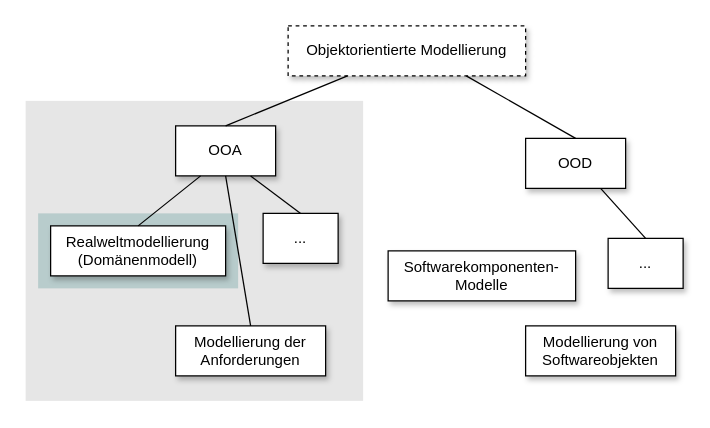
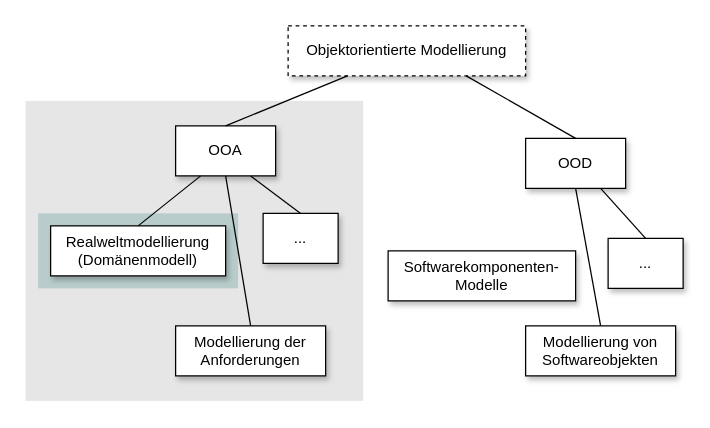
  <mxCell id="0" />
  <mxCell id="1" parent="0" />
  <mxCell id="2" value="" style="rounded=0;whiteSpace=wrap;html=1;strokeColor=none;fillColor=#E6E6E6;" parent="1" vertex="1"><mxGeometry x="20" y="80" width="270" height="240" as="geometry" /></mxCell>
  <mxCell id="3" value="" style="rounded=0;whiteSpace=wrap;html=1;fillColor=#006666;strokeColor=none;opacity=20;" parent="1" vertex="1"><mxGeometry x="30" y="170" width="160" height="60" as="geometry" /></mxCell>
  <mxCell id="4" value="Objektorientierte Modellierung" style="rounded=0;whiteSpace=wrap;html=1;shadow=1;dashed=1;" parent="1" vertex="1"><mxGeometry x="230" y="20" width="190" height="40" as="geometry" /></mxCell>
  <mxCell id="5" value="OOA" style="rounded=0;whiteSpace=wrap;html=1;shadow=1;" parent="1" vertex="1"><mxGeometry x="140" y="100" width="80" height="40" as="geometry" /></mxCell>
  <mxCell id="6" value="&lt;div&gt;OOD&lt;/div&gt;" style="rounded=0;whiteSpace=wrap;html=1;shadow=1;" parent="1" vertex="1"><mxGeometry x="420" y="110" width="80" height="40" as="geometry" /></mxCell>
  <mxCell id="7" value="Realweltmodellierung&lt;br&gt;(Domänenmodell)" style="rounded=0;whiteSpace=wrap;html=1;shadow=1;" parent="1" vertex="1"><mxGeometry x="40" y="180" width="140" height="40" as="geometry" /></mxCell>
  <mxCell id="8" value="Modellierung der Anforderungen" style="rounded=0;whiteSpace=wrap;html=1;shadow=1;" parent="1" vertex="1"><mxGeometry x="140" y="260" width="120" height="40" as="geometry" /></mxCell>
  <mxCell id="9" value="&lt;div&gt;...&lt;/div&gt;" style="rounded=0;whiteSpace=wrap;html=1;shadow=1;" parent="1" vertex="1"><mxGeometry x="210" y="170" width="60" height="40" as="geometry" /></mxCell>
  <mxCell id="10" value="Softwarekomponenten-&lt;br&gt;Modelle" style="rounded=0;whiteSpace=wrap;html=1;shadow=1;" parent="1" vertex="1"><mxGeometry x="310" y="200" width="150" height="40" as="geometry" /></mxCell>
  <mxCell id="11" value="Modellierung von Softwareobjekten" style="rounded=0;whiteSpace=wrap;html=1;shadow=1;" parent="1" vertex="1"><mxGeometry x="420" y="260" width="120" height="40" as="geometry" /></mxCell>
  <mxCell id="12" value="&lt;div&gt;...&lt;/div&gt;" style="rounded=0;whiteSpace=wrap;html=1;shadow=1;" parent="1" vertex="1"><mxGeometry x="486" y="190" width="60" height="40" as="geometry" /></mxCell>
  <mxCell id="13" value="" style="endArrow=none;html=1;rounded=0;exitX=0.25;exitY=1;exitDx=0;exitDy=0;entryX=0.5;entryY=0;entryDx=0;entryDy=0;" parent="1" source="5" target="7" edge="1"><mxGeometry width="50" height="50" relative="1" as="geometry"><mxPoint x="150" y="400" as="sourcePoint" /><mxPoint x="200" y="350" as="targetPoint" /></mxGeometry></mxCell>
  <mxCell id="14" value="" style="endArrow=none;html=1;rounded=0;exitX=0.5;exitY=1;exitDx=0;exitDy=0;entryX=0.5;entryY=0;entryDx=0;entryDy=0;" parent="1" source="5" target="8" edge="1"><mxGeometry width="50" height="50" relative="1" as="geometry"><mxPoint x="410" y="300" as="sourcePoint" /><mxPoint x="460" y="250" as="targetPoint" /></mxGeometry></mxCell>
  <mxCell id="15" value="" style="endArrow=none;html=1;rounded=0;exitX=0.75;exitY=1;exitDx=0;exitDy=0;entryX=0.5;entryY=0;entryDx=0;entryDy=0;" parent="1" source="5" target="9" edge="1"><mxGeometry width="50" height="50" relative="1" as="geometry"><mxPoint x="410" y="300" as="sourcePoint" /><mxPoint x="460" y="250" as="targetPoint" /></mxGeometry></mxCell>
  <mxCell id="16" value="" style="endArrow=none;html=1;rounded=0;entryX=0.25;entryY=1;entryDx=0;entryDy=0;exitX=0.5;exitY=0;exitDx=0;exitDy=0;" parent="1" source="5" target="4" edge="1"><mxGeometry width="50" height="50" relative="1" as="geometry"><mxPoint x="370" y="400" as="sourcePoint" /><mxPoint x="420" y="350" as="targetPoint" /></mxGeometry></mxCell>
  <mxCell id="17" value="" style="endArrow=none;html=1;rounded=0;entryX=0.75;entryY=1;entryDx=0;entryDy=0;exitX=0.5;exitY=0;exitDx=0;exitDy=0;" parent="1" source="6" target="4" edge="1"><mxGeometry width="50" height="50" relative="1" as="geometry"><mxPoint x="410" y="300" as="sourcePoint" /><mxPoint x="460" y="250" as="targetPoint" /></mxGeometry></mxCell>
+ <mxCell id="18" value="" style="endArrow=none;html=1;rounded=0;entryX=0.5;entryY=1;entryDx=0;entryDy=0;exitX=0.5;exitY=0;exitDx=0;exitDy=0;" parent="1" source="11" target="6" edge="1"><mxGeometry width="50" height="50" relative="1" as="geometry"><mxPoint x="376" y="490" as="sourcePoint" /><mxPoint x="426" y="440" as="targetPoint" /></mxGeometry></mxCell>
  <mxCell id="19" value="" style="endArrow=none;html=1;rounded=0;entryX=0.75;entryY=1;entryDx=0;entryDy=0;exitX=0.5;exitY=0;exitDx=0;exitDy=0;" parent="1" source="12" target="6" edge="1"><mxGeometry width="50" height="50" relative="1" as="geometry"><mxPoint x="266" y="470" as="sourcePoint" /><mxPoint x="316" y="420" as="targetPoint" /></mxGeometry></mxCell>
